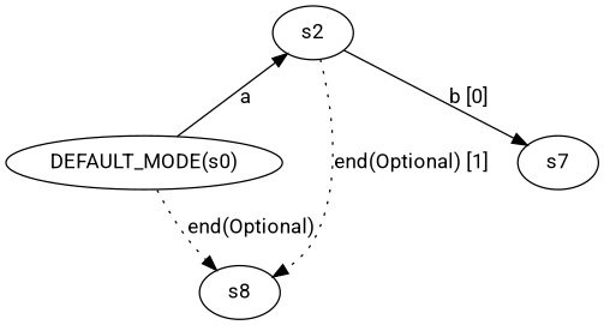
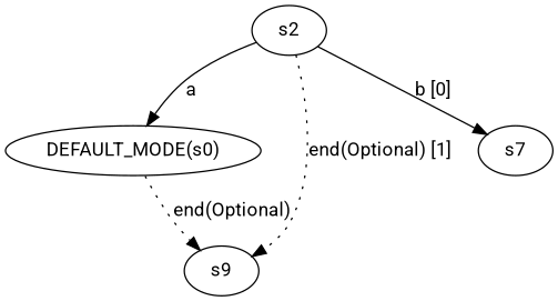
  digraph {
    fontname=Roboto
    rankdir=TB
    node [fontname=Roboto]
    edge [fontname=Roboto]
    n1 [label=s2]
    "DEFAULT_MODE(s0)"
-   s8
+   s8 [label=s9]
    s7
    n1 -> s8 [label="end(Optional) [1]" style=dotted]
    n1 -> s7 [label="b [0]"]
-   "DEFAULT_MODE(s0)" -> n1 [label=a]
+   n1 -> "DEFAULT_MODE(s0)" [label=a]
    "DEFAULT_MODE(s0)" -> s8 [label="end(Optional)" style=dotted]
  }
